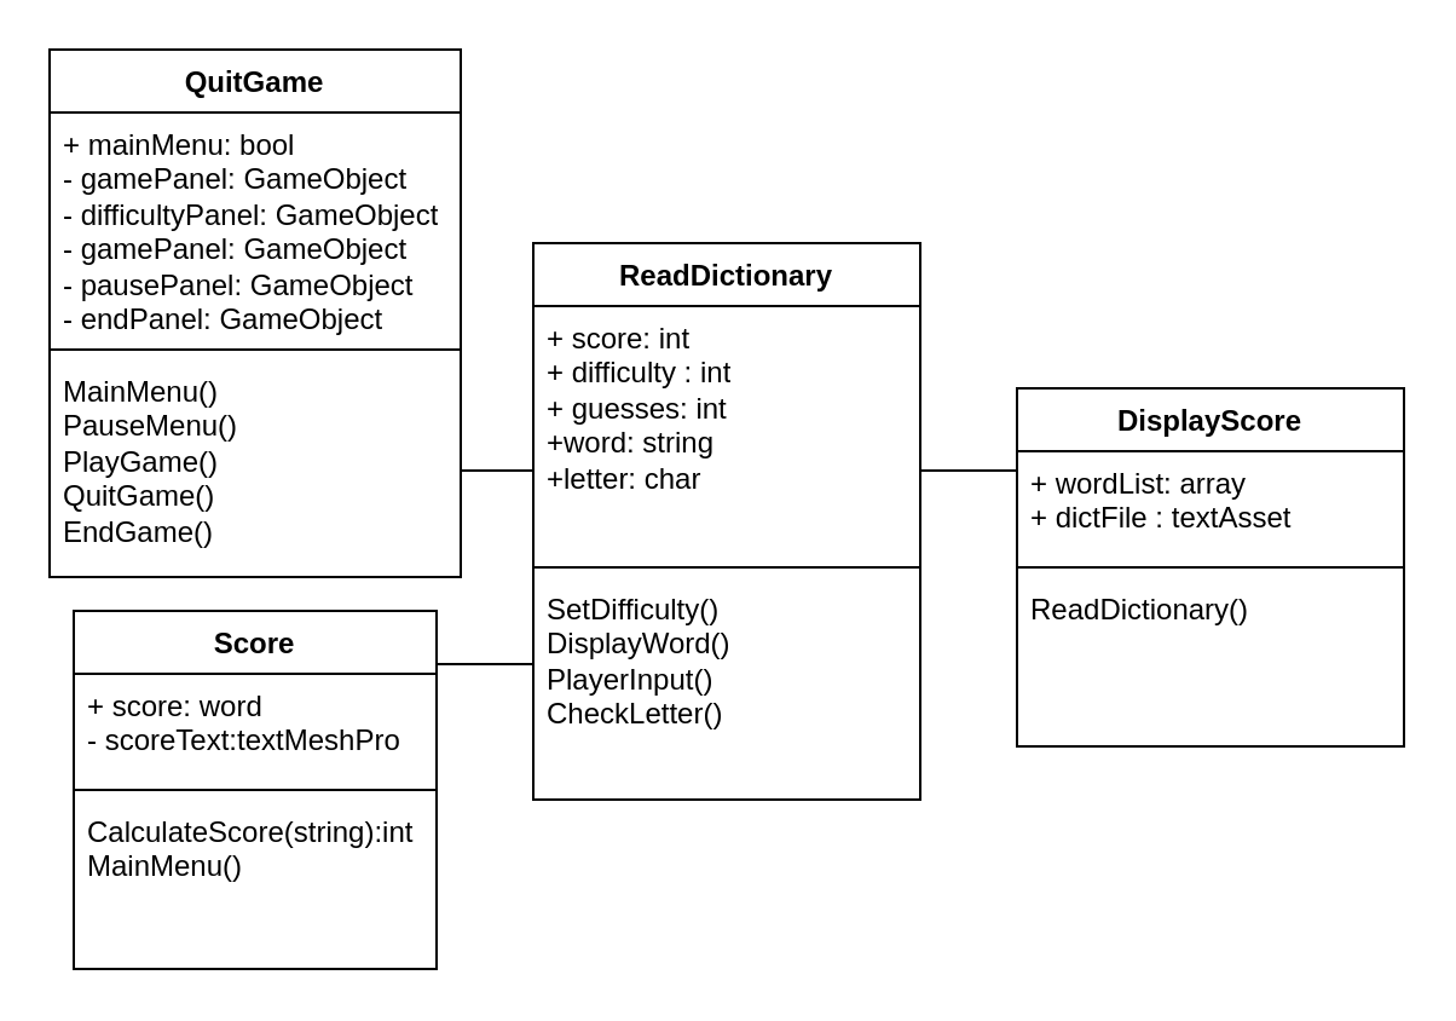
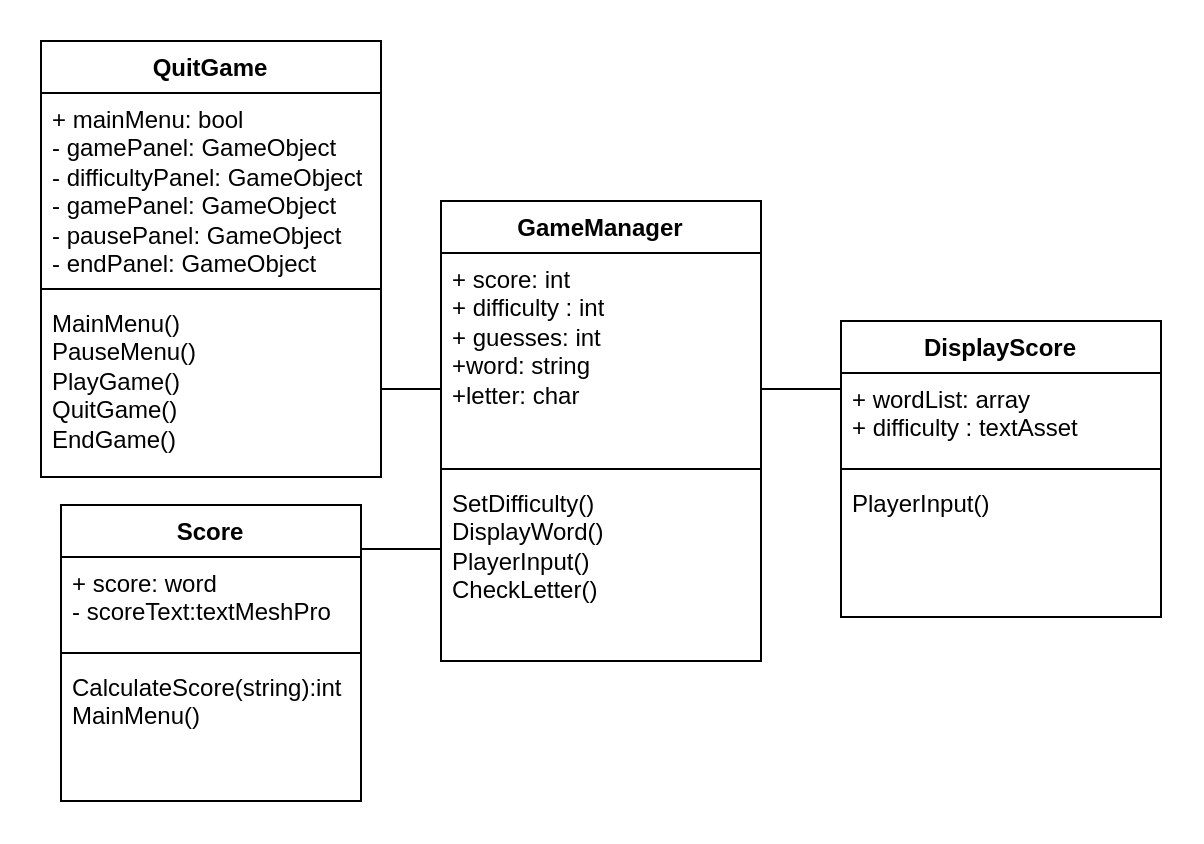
  <mxCell id="0" />
  <mxCell id="1" parent="0" />
  <mxCell id="2" value="QuitGame" style="swimlane;fontStyle=1;align=center;verticalAlign=top;childLayout=stackLayout;horizontal=1;startSize=26;horizontalStack=0;resizeParent=1;resizeParentMax=0;resizeLast=0;collapsible=1;marginBottom=0;whiteSpace=wrap;html=1;" parent="1" vertex="1"><mxGeometry x="20" y="20" width="170" height="218" as="geometry" /></mxCell>
  <mxCell id="3" value="+ mainMenu: bool&lt;br&gt;- gamePanel: GameObject&lt;br&gt;&lt;div&gt;- difficultyPanel: GameObject&lt;/div&gt;&lt;div&gt;- gamePanel: GameObject&lt;/div&gt;&lt;div&gt;- pausePanel: GameObject&lt;br&gt;&lt;/div&gt;&lt;div&gt;- endPanel: GameObject&lt;br&gt;&lt;/div&gt;" style="text;strokeColor=none;fillColor=none;align=left;verticalAlign=top;spacingLeft=4;spacingRight=4;overflow=hidden;rotatable=0;points=[[0,0.5],[1,0.5]];portConstraint=eastwest;whiteSpace=wrap;html=1;" parent="2" vertex="1"><mxGeometry y="26" width="170" height="94" as="geometry" /></mxCell>
  <mxCell id="4" value="" style="line;strokeWidth=1;fillColor=none;align=left;verticalAlign=middle;spacingTop=-1;spacingLeft=3;spacingRight=3;rotatable=0;labelPosition=right;points=[];portConstraint=eastwest;strokeColor=inherit;" parent="2" vertex="1"><mxGeometry y="120" width="170" height="8" as="geometry" /></mxCell>
  <mxCell id="5" value="MainMenu()&lt;br&gt;PauseMenu()&lt;br&gt;PlayGame()&lt;br&gt;&lt;div&gt;QuitGame()&lt;/div&gt;&lt;div&gt;EndGame()&lt;br&gt;&lt;/div&gt;" style="text;strokeColor=none;fillColor=none;align=left;verticalAlign=top;spacingLeft=4;spacingRight=4;overflow=hidden;rotatable=0;points=[[0,0.5],[1,0.5]];portConstraint=eastwest;whiteSpace=wrap;html=1;" parent="2" vertex="1"><mxGeometry y="128" width="170" height="90" as="geometry" /></mxCell>
- <mxCell id="6" value="ReadDictionary" style="swimlane;fontStyle=1;align=center;verticalAlign=top;childLayout=stackLayout;horizontal=1;startSize=26;horizontalStack=0;resizeParent=1;resizeParentMax=0;resizeLast=0;collapsible=1;marginBottom=0;whiteSpace=wrap;html=1;" parent="1" vertex="1"><mxGeometry x="220" y="100" width="160" height="230" as="geometry" /></mxCell>
+ <mxCell id="6" value="GameManager" style="swimlane;fontStyle=1;align=center;verticalAlign=top;childLayout=stackLayout;horizontal=1;startSize=26;horizontalStack=0;resizeParent=1;resizeParentMax=0;resizeLast=0;collapsible=1;marginBottom=0;whiteSpace=wrap;html=1;" parent="1" vertex="1"><mxGeometry x="220" y="100" width="160" height="230" as="geometry" /></mxCell>
  <mxCell id="7" value="+ score: int&lt;br&gt;+ difficulty : int&lt;br&gt;+ guesses: int&lt;br&gt;+word: string&lt;br&gt;+letter: char" style="text;strokeColor=none;fillColor=none;align=left;verticalAlign=top;spacingLeft=4;spacingRight=4;overflow=hidden;rotatable=0;points=[[0,0.5],[1,0.5]];portConstraint=eastwest;whiteSpace=wrap;html=1;" parent="6" vertex="1"><mxGeometry y="26" width="160" height="104" as="geometry" /></mxCell>
  <mxCell id="8" value="" style="line;strokeWidth=1;fillColor=none;align=left;verticalAlign=middle;spacingTop=-1;spacingLeft=3;spacingRight=3;rotatable=0;labelPosition=right;points=[];portConstraint=eastwest;strokeColor=inherit;" parent="6" vertex="1"><mxGeometry y="130" width="160" height="8" as="geometry" /></mxCell>
  <mxCell id="9" value="SetDifficulty()&lt;br&gt;DisplayWord()&lt;br&gt;PlayerInput()&lt;br&gt;CheckLetter()" style="text;strokeColor=none;fillColor=none;align=left;verticalAlign=top;spacingLeft=4;spacingRight=4;overflow=hidden;rotatable=0;points=[[0,0.5],[1,0.5]];portConstraint=eastwest;whiteSpace=wrap;html=1;" parent="6" vertex="1"><mxGeometry y="138" width="160" height="92" as="geometry" /></mxCell>
  <mxCell id="10" value="Score" style="swimlane;fontStyle=1;align=center;verticalAlign=top;childLayout=stackLayout;horizontal=1;startSize=26;horizontalStack=0;resizeParent=1;resizeParentMax=0;resizeLast=0;collapsible=1;marginBottom=0;whiteSpace=wrap;html=1;" vertex="1" parent="1"><mxGeometry x="30" y="252" width="150" height="148" as="geometry" /></mxCell>
  <mxCell id="11" value="&lt;div&gt;+ score: word&lt;/div&gt;&lt;div&gt;- scoreText:textMeshPro&lt;/div&gt;" style="text;strokeColor=none;fillColor=none;align=left;verticalAlign=top;spacingLeft=4;spacingRight=4;overflow=hidden;rotatable=0;points=[[0,0.5],[1,0.5]];portConstraint=eastwest;whiteSpace=wrap;html=1;" vertex="1" parent="10"><mxGeometry y="26" width="150" height="44" as="geometry" /></mxCell>
  <mxCell id="12" value="" style="line;strokeWidth=1;fillColor=none;align=left;verticalAlign=middle;spacingTop=-1;spacingLeft=3;spacingRight=3;rotatable=0;labelPosition=right;points=[];portConstraint=eastwest;strokeColor=inherit;" vertex="1" parent="10"><mxGeometry y="70" width="150" height="8" as="geometry" /></mxCell>
  <mxCell id="13" value="&lt;div&gt;CalculateScore(string):int&lt;/div&gt;&lt;div&gt;MainMenu()&lt;br&gt;&lt;/div&gt;" style="text;strokeColor=none;fillColor=none;align=left;verticalAlign=top;spacingLeft=4;spacingRight=4;overflow=hidden;rotatable=0;points=[[0,0.5],[1,0.5]];portConstraint=eastwest;whiteSpace=wrap;html=1;" vertex="1" parent="10"><mxGeometry y="78" width="150" height="70" as="geometry" /></mxCell>
  <mxCell id="14" value="DisplayScore" style="swimlane;fontStyle=1;align=center;verticalAlign=top;childLayout=stackLayout;horizontal=1;startSize=26;horizontalStack=0;resizeParent=1;resizeParentMax=0;resizeLast=0;collapsible=1;marginBottom=0;whiteSpace=wrap;html=1;" vertex="1" parent="1"><mxGeometry x="420" y="160" width="160" height="148" as="geometry" /></mxCell>
- <mxCell id="15" value="&lt;div&gt;+ wordList: array&lt;/div&gt;&lt;div&gt;+ dictFile : textAsset&lt;br&gt;&lt;/div&gt;" style="text;strokeColor=none;fillColor=none;align=left;verticalAlign=top;spacingLeft=4;spacingRight=4;overflow=hidden;rotatable=0;points=[[0,0.5],[1,0.5]];portConstraint=eastwest;whiteSpace=wrap;html=1;" vertex="1" parent="14"><mxGeometry y="26" width="160" height="44" as="geometry" /></mxCell>
+ <mxCell id="15" value="&lt;div&gt;+ wordList: array&lt;/div&gt;&lt;div&gt;+ difficulty : textAsset&lt;br&gt;&lt;/div&gt;" style="text;strokeColor=none;fillColor=none;align=left;verticalAlign=top;spacingLeft=4;spacingRight=4;overflow=hidden;rotatable=0;points=[[0,0.5],[1,0.5]];portConstraint=eastwest;whiteSpace=wrap;html=1;" vertex="1" parent="14"><mxGeometry y="26" width="160" height="44" as="geometry" /></mxCell>
  <mxCell id="16" value="" style="line;strokeWidth=1;fillColor=none;align=left;verticalAlign=middle;spacingTop=-1;spacingLeft=3;spacingRight=3;rotatable=0;labelPosition=right;points=[];portConstraint=eastwest;strokeColor=inherit;" vertex="1" parent="14"><mxGeometry y="70" width="160" height="8" as="geometry" /></mxCell>
- <mxCell id="17" value="ReadDictionary()" style="text;strokeColor=none;fillColor=none;align=left;verticalAlign=top;spacingLeft=4;spacingRight=4;overflow=hidden;rotatable=0;points=[[0,0.5],[1,0.5]];portConstraint=eastwest;whiteSpace=wrap;html=1;" vertex="1" parent="14"><mxGeometry y="78" width="160" height="70" as="geometry" /></mxCell>
+ <mxCell id="17" value="PlayerInput()" style="text;strokeColor=none;fillColor=none;align=left;verticalAlign=top;spacingLeft=4;spacingRight=4;overflow=hidden;rotatable=0;points=[[0,0.5],[1,0.5]];portConstraint=eastwest;whiteSpace=wrap;html=1;" vertex="1" parent="14"><mxGeometry y="78" width="160" height="70" as="geometry" /></mxCell>
  <mxCell id="18" value="" style="line;strokeWidth=1;fillColor=none;align=left;verticalAlign=middle;spacingTop=-1;spacingLeft=3;spacingRight=3;rotatable=0;labelPosition=right;points=[];portConstraint=eastwest;strokeColor=inherit;" vertex="1" parent="1"><mxGeometry x="380" y="190" width="40" height="8" as="geometry" /></mxCell>
  <mxCell id="19" value="" style="line;strokeWidth=1;fillColor=none;align=left;verticalAlign=middle;spacingTop=-1;spacingLeft=3;spacingRight=3;rotatable=0;labelPosition=right;points=[];portConstraint=eastwest;strokeColor=inherit;" vertex="1" parent="1"><mxGeometry x="190" y="190" width="30" height="8" as="geometry" /></mxCell>
  <mxCell id="20" value="" style="line;strokeWidth=1;fillColor=none;align=left;verticalAlign=middle;spacingTop=-1;spacingLeft=3;spacingRight=3;rotatable=0;labelPosition=right;points=[];portConstraint=eastwest;strokeColor=inherit;" vertex="1" parent="1"><mxGeometry x="180" y="270" width="40" height="8" as="geometry" /></mxCell>
